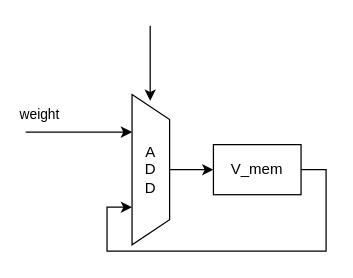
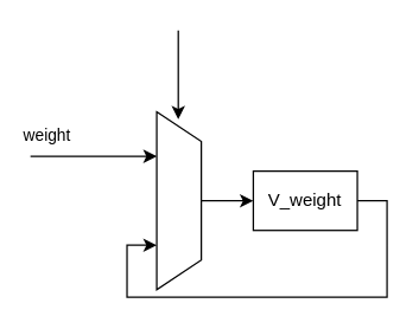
  <mxCell id="0" />
  <mxCell id="1" parent="0" />
  <mxCell id="2" style="edgeStyle=orthogonalEdgeStyle;rounded=0;orthogonalLoop=1;jettySize=auto;html=1;entryX=0;entryY=0.5;entryDx=0;entryDy=0;" edge="1" parent="1" source="3" target="6"><mxGeometry relative="1" as="geometry" /></mxCell>
  <mxCell id="3" value="" style="shape=trapezoid;perimeter=trapezoidPerimeter;whiteSpace=wrap;html=1;fixedSize=1;rotation=90;" vertex="1" parent="1"><mxGeometry x="60" y="120" width="120" height="30" as="geometry" /></mxCell>
- <mxCell id="4" value="&lt;div&gt;A&lt;/div&gt;&lt;div&gt;D&lt;/div&gt;&lt;div&gt;D&lt;br&gt;&lt;/div&gt;" style="text;html=1;align=center;verticalAlign=middle;whiteSpace=wrap;rounded=0;" vertex="1" parent="1"><mxGeometry x="90" y="120" width="60" height="30" as="geometry" /></mxCell>
  <mxCell id="5" style="edgeStyle=orthogonalEdgeStyle;rounded=0;orthogonalLoop=1;jettySize=auto;html=1;exitX=1;exitY=0.5;exitDx=0;exitDy=0;entryX=0.75;entryY=1;entryDx=0;entryDy=0;" edge="1" parent="1" source="6" target="3"><mxGeometry relative="1" as="geometry"><Array as="points"><mxPoint x="260" y="135" /><mxPoint x="260" y="200" /><mxPoint x="85" y="200" /><mxPoint x="85" y="165" /></Array></mxGeometry></mxCell>
- <mxCell id="6" value="V_mem" style="rounded=0;whiteSpace=wrap;html=1;" vertex="1" parent="1"><mxGeometry x="170" y="115" width="70" height="40" as="geometry" /></mxCell>
+ <mxCell id="6" value="V_weight" style="rounded=0;whiteSpace=wrap;html=1;" vertex="1" parent="1"><mxGeometry x="170" y="115" width="70" height="40" as="geometry" /></mxCell>
  <mxCell id="7" value="" style="endArrow=classic;html=1;rounded=0;entryX=0.25;entryY=1;entryDx=0;entryDy=0;" edge="1" parent="1" target="3"><mxGeometry width="50" height="50" relative="1" as="geometry"><mxPoint x="20" y="105" as="sourcePoint" /><mxPoint x="50" y="90" as="targetPoint" /></mxGeometry></mxCell>
  <mxCell id="8" value="weight" style="edgeLabel;html=1;align=center;verticalAlign=middle;resizable=0;points=[];" vertex="1" connectable="0" parent="7"><mxGeometry x="-0.741" y="-2" relative="1" as="geometry"><mxPoint x="-1" y="-17" as="offset" /></mxGeometry></mxCell>
  <mxCell id="9" value="" style="endArrow=classic;html=1;rounded=0;" edge="1" parent="1"><mxGeometry width="50" height="50" relative="1" as="geometry"><mxPoint x="119.5" y="20" as="sourcePoint" /><mxPoint x="119.5" y="80" as="targetPoint" /></mxGeometry></mxCell>
